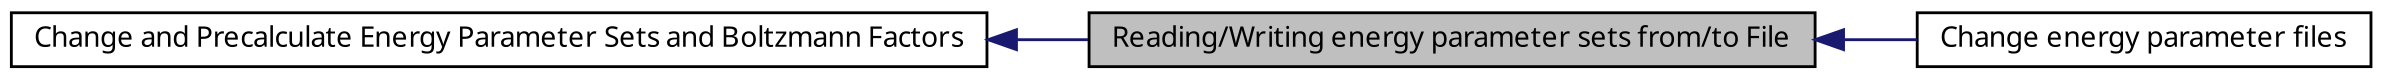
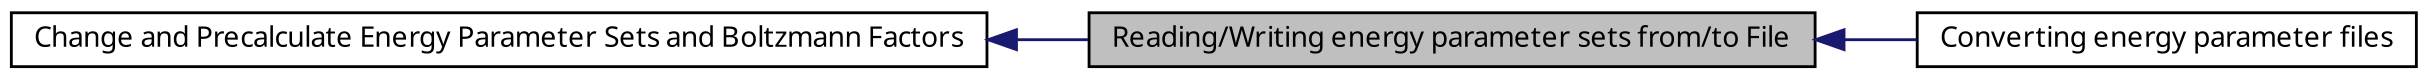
  digraph {
    rankdir=LR
    node [color=black fontname="FreeSans.ttf" fontsize=10 shape=record]
    edge [color=midnightblue dir=back fontname="FreeSans.ttf" fontsize=8 labelfontname="FreeSans.ttf" labelfontsize=8 shape=plaintext style=solid]
    n1 [height=0.2 label="Change and Precalculate Energy Parameter Sets and Boltzmann Factors" width=0.4]
    n2 [fillcolor=grey75 fontcolor=black height=0.2 label="Reading/Writing energy parameter sets from/to File" style=filled width=0.4]
-   n3 [height=0.2 label="Change energy parameter files" width=0.4]
+   n3 [height=0.2 label="Converting energy parameter files" width=0.4]
    n1 -> n2
    n2 -> n3
  }
